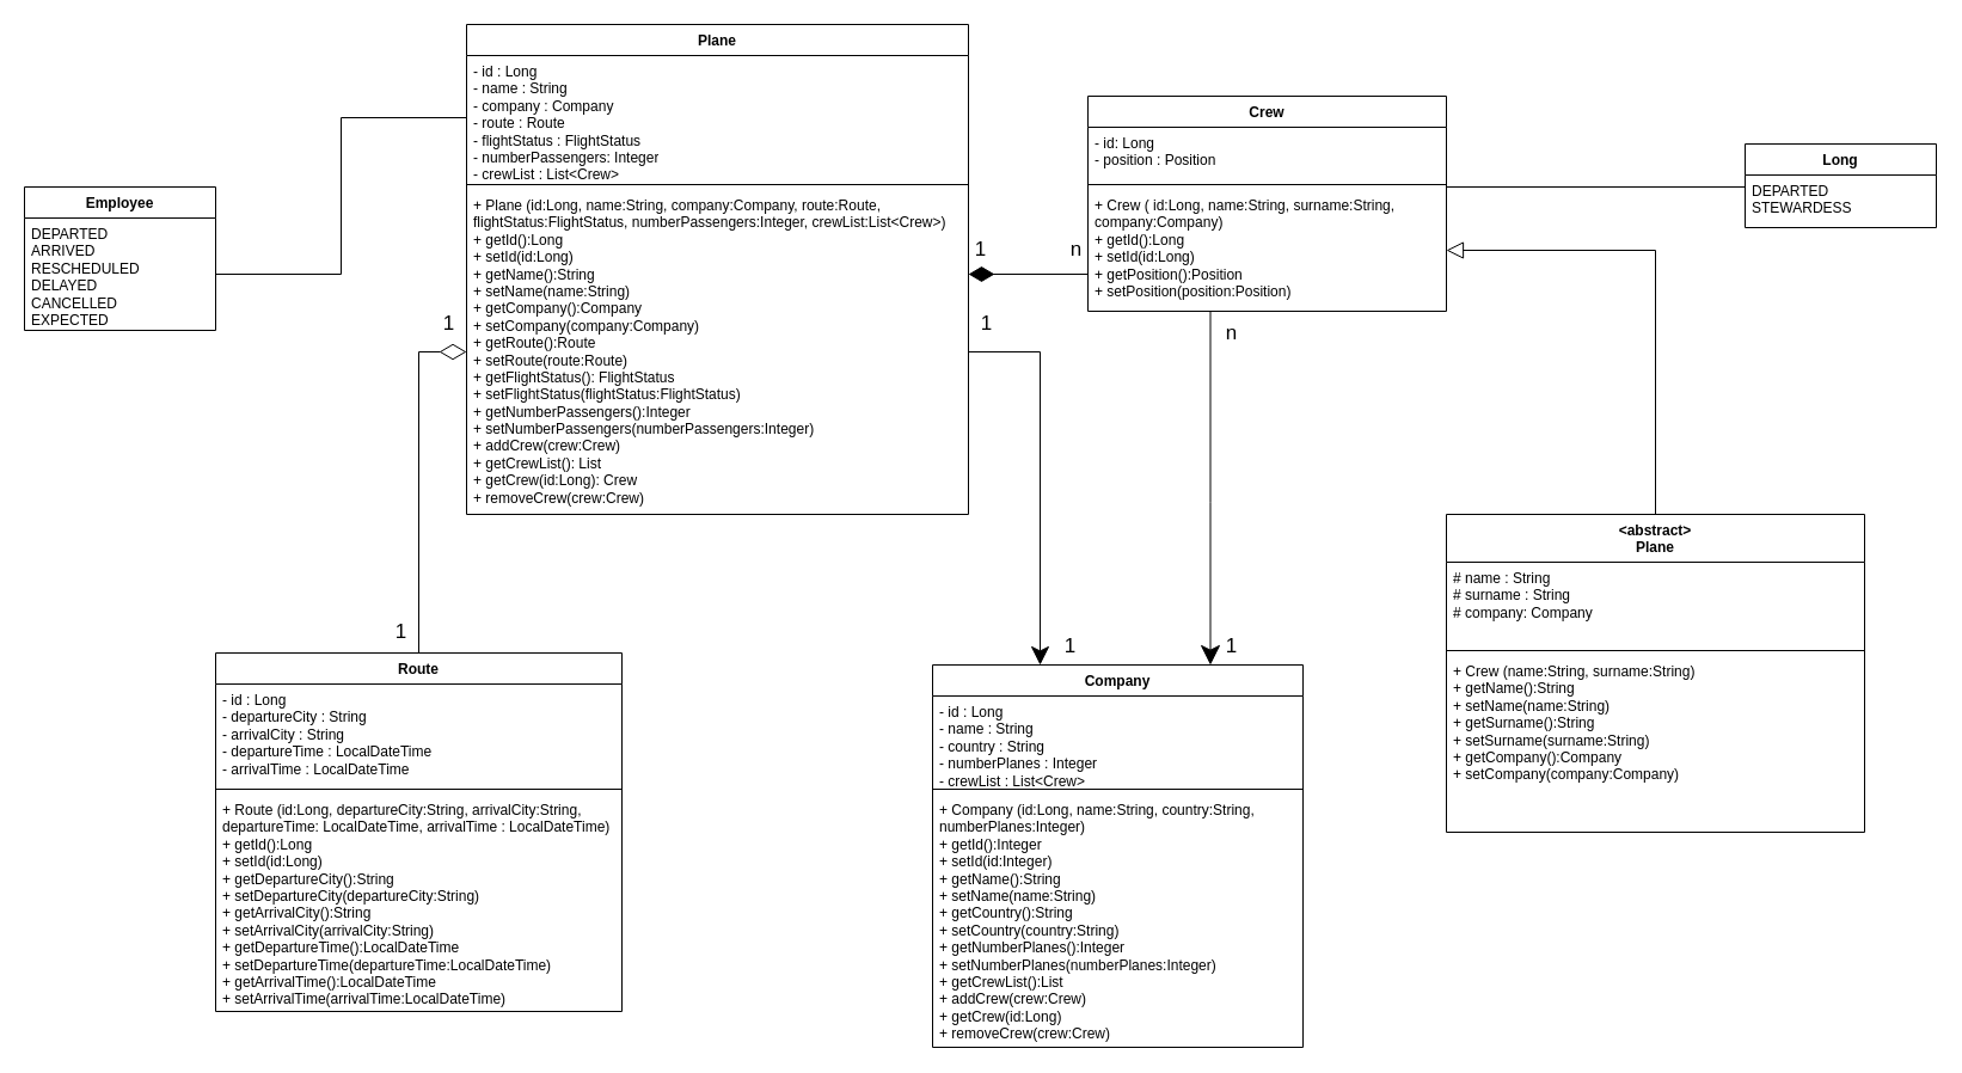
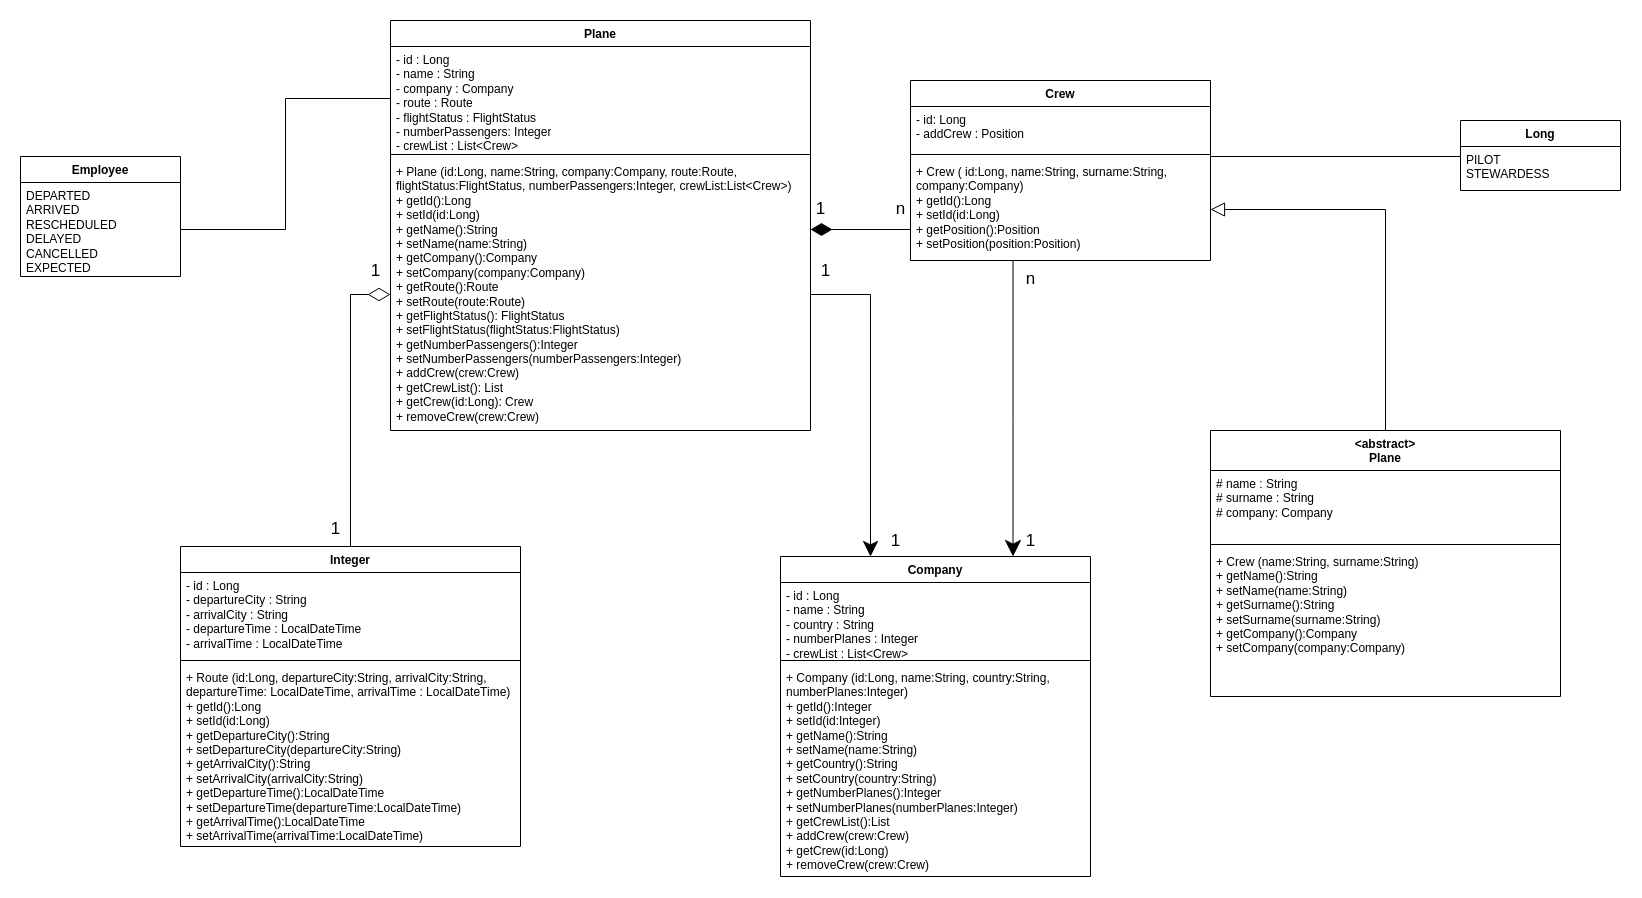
  <mxCell id="0" />
  <mxCell id="1" parent="0" />
  <mxCell id="2" value="Plane" style="swimlane;fontStyle=1;align=center;verticalAlign=top;childLayout=stackLayout;horizontal=1;startSize=26;horizontalStack=0;resizeParent=1;resizeParentMax=0;resizeLast=0;collapsible=1;marginBottom=0;whiteSpace=wrap;html=1;" vertex="1" parent="1"><mxGeometry x="390" y="20" width="420" height="410" as="geometry" /></mxCell>
  <mxCell id="3" value="- id : Long&lt;div&gt;- name : String&lt;/div&gt;&lt;div&gt;- company : Company&lt;/div&gt;&lt;div&gt;&lt;div&gt;- route : Route&lt;/div&gt;&lt;div&gt;- flightStatus : FlightStatus&lt;/div&gt;&lt;/div&gt;&lt;div&gt;-&amp;nbsp;&lt;span style=&quot;background-color: transparent; color: light-dark(rgb(0, 0, 0), rgb(255, 255, 255));&quot;&gt;numberPassengers: Integer&lt;/span&gt;&lt;/div&gt;&lt;div&gt;- crewList : List&amp;lt;Crew&amp;gt;&lt;/div&gt;" style="text;strokeColor=none;fillColor=none;align=left;verticalAlign=top;spacingLeft=4;spacingRight=4;overflow=hidden;rotatable=0;points=[[0,0.5],[1,0.5]];portConstraint=eastwest;whiteSpace=wrap;html=1;" vertex="1" parent="2"><mxGeometry y="26" width="420" height="104" as="geometry" /></mxCell>
  <mxCell id="4" value="" style="line;strokeWidth=1;fillColor=none;align=left;verticalAlign=middle;spacingTop=-1;spacingLeft=3;spacingRight=3;rotatable=0;labelPosition=right;points=[];portConstraint=eastwest;strokeColor=inherit;" vertex="1" parent="2"><mxGeometry y="130" width="420" height="8" as="geometry" /></mxCell>
  <mxCell id="5" value="+ Plane (id:Long, name:String, company:Company, route:Route, flightStatus:FlightStatus, numberPassengers:Integer, crewList:List&amp;lt;Crew&amp;gt;)&lt;div&gt;+ getId():Long&lt;/div&gt;&lt;div&gt;+ setId(id:Long)&lt;/div&gt;&lt;div&gt;+ getName():String&lt;/div&gt;&lt;div&gt;+ setName(name:String)&lt;/div&gt;&lt;div&gt;+ getCompany():Company&lt;/div&gt;&lt;div&gt;+ setCompany(company:Company)&lt;/div&gt;&lt;div&gt;+ getRoute():Route&lt;/div&gt;&lt;div&gt;+ setRoute(route:Route)&lt;/div&gt;&lt;div&gt;+ getFlightStatus(): FlightStatus&lt;/div&gt;&lt;div&gt;+ setFlightStatus(flightStatus:FlightStatus)&lt;/div&gt;&lt;div&gt;+ getNumberPassengers():Integer&lt;/div&gt;&lt;div&gt;+ setNumberPassengers(numberPassengers:Integer)&lt;/div&gt;&lt;div&gt;&lt;span style=&quot;background-color: transparent; color: light-dark(rgb(0, 0, 0), rgb(255, 255, 255));&quot;&gt;+ add&lt;/span&gt;&lt;span style=&quot;background-color: transparent; color: light-dark(rgb(0, 0, 0), rgb(255, 255, 255));&quot;&gt;Crew&lt;/span&gt;&lt;span style=&quot;background-color: transparent; color: light-dark(rgb(0, 0, 0), rgb(255, 255, 255));&quot;&gt;(crew:&lt;/span&gt;Crew&lt;span style=&quot;background-color: transparent; color: light-dark(rgb(0, 0, 0), rgb(255, 255, 255));&quot;&gt;)&lt;/span&gt;&lt;/div&gt;&lt;div&gt;&lt;span style=&quot;background-color: transparent; color: light-dark(rgb(0, 0, 0), rgb(255, 255, 255));&quot;&gt;+ getCrewList(): List&lt;/span&gt;&lt;/div&gt;&lt;div&gt;&lt;span style=&quot;background-color: transparent; color: light-dark(rgb(0, 0, 0), rgb(255, 255, 255));&quot;&gt;+ getCrew(id:Long): Crew&lt;/span&gt;&lt;/div&gt;&lt;div&gt;&lt;span style=&quot;background-color: transparent; color: light-dark(rgb(0, 0, 0), rgb(255, 255, 255));&quot;&gt;+ removeCrew(crew:Crew)&lt;/span&gt;&lt;/div&gt;" style="text;strokeColor=none;fillColor=none;align=left;verticalAlign=top;spacingLeft=4;spacingRight=4;overflow=hidden;rotatable=0;points=[[0,0.5],[1,0.5]];portConstraint=eastwest;whiteSpace=wrap;html=1;" vertex="1" parent="2"><mxGeometry y="138" width="420" height="272" as="geometry" /></mxCell>
  <mxCell id="6" style="edgeStyle=orthogonalEdgeStyle;rounded=0;orthogonalLoop=1;jettySize=auto;html=1;entryX=1;entryY=0.5;entryDx=0;entryDy=0;endSize=12;endArrow=block;endFill=0;" edge="1" parent="1" source="7" target="27"><mxGeometry relative="1" as="geometry" /></mxCell>
  <mxCell id="7" value="&amp;lt;abstract&amp;gt;&lt;br&gt;Plane" style="swimlane;fontStyle=1;align=center;verticalAlign=top;childLayout=stackLayout;horizontal=1;startSize=40;horizontalStack=0;resizeParent=1;resizeParentMax=0;resizeLast=0;collapsible=1;marginBottom=0;whiteSpace=wrap;html=1;" vertex="1" parent="1"><mxGeometry x="1210" y="430" width="350" height="266" as="geometry" /></mxCell>
  <mxCell id="8" value="&lt;div&gt;# name : String&lt;/div&gt;&lt;div&gt;# surname : String&lt;/div&gt;&lt;div&gt;# company: Company&lt;/div&gt;" style="text;strokeColor=none;fillColor=none;align=left;verticalAlign=top;spacingLeft=4;spacingRight=4;overflow=hidden;rotatable=0;points=[[0,0.5],[1,0.5]];portConstraint=eastwest;whiteSpace=wrap;html=1;" vertex="1" parent="7"><mxGeometry y="40" width="350" height="70" as="geometry" /></mxCell>
  <mxCell id="9" value="" style="line;strokeWidth=1;fillColor=none;align=left;verticalAlign=middle;spacingTop=-1;spacingLeft=3;spacingRight=3;rotatable=0;labelPosition=right;points=[];portConstraint=eastwest;strokeColor=inherit;" vertex="1" parent="7"><mxGeometry y="110" width="350" height="8" as="geometry" /></mxCell>
  <mxCell id="10" value="+ Crew (name:String, surname:String)&lt;div&gt;&lt;div&gt;+ getName():String&lt;/div&gt;&lt;div&gt;+ setName(name:String)&lt;/div&gt;&lt;/div&gt;&lt;div&gt;+ getSurname():String&lt;/div&gt;&lt;div&gt;+ setSurname(surname:String)&lt;/div&gt;&lt;div&gt;&lt;div&gt;+ getCompany():Company&lt;/div&gt;&lt;div&gt;+ setCompany(company:Company)&lt;/div&gt;&lt;/div&gt;" style="text;strokeColor=none;fillColor=none;align=left;verticalAlign=top;spacingLeft=4;spacingRight=4;overflow=hidden;rotatable=0;points=[[0,0.5],[1,0.5]];portConstraint=eastwest;whiteSpace=wrap;html=1;" vertex="1" parent="7"><mxGeometry y="118" width="350" height="148" as="geometry" /></mxCell>
  <mxCell id="11" value="Long" style="swimlane;fontStyle=1;align=center;verticalAlign=top;childLayout=stackLayout;horizontal=1;startSize=26;horizontalStack=0;resizeParent=1;resizeParentMax=0;resizeLast=0;collapsible=1;marginBottom=0;whiteSpace=wrap;html=1;" vertex="1" parent="1"><mxGeometry x="1460" y="120" width="160" height="70" as="geometry" /></mxCell>
- <mxCell id="12" value="DEPARTED&lt;div&gt;STEWARDESS&lt;/div&gt;" style="text;strokeColor=none;fillColor=none;align=left;verticalAlign=top;spacingLeft=4;spacingRight=4;overflow=hidden;rotatable=0;points=[[0,0.5],[1,0.5]];portConstraint=eastwest;whiteSpace=wrap;html=1;" vertex="1" parent="11"><mxGeometry y="26" width="160" height="44" as="geometry" /></mxCell>
+ <mxCell id="12" value="PILOT&lt;div&gt;STEWARDESS&lt;/div&gt;" style="text;strokeColor=none;fillColor=none;align=left;verticalAlign=top;spacingLeft=4;spacingRight=4;overflow=hidden;rotatable=0;points=[[0,0.5],[1,0.5]];portConstraint=eastwest;whiteSpace=wrap;html=1;" vertex="1" parent="11"><mxGeometry y="26" width="160" height="44" as="geometry" /></mxCell>
  <mxCell id="13" value="Employee" style="swimlane;fontStyle=1;align=center;verticalAlign=top;childLayout=stackLayout;horizontal=1;startSize=26;horizontalStack=0;resizeParent=1;resizeParentMax=0;resizeLast=0;collapsible=1;marginBottom=0;whiteSpace=wrap;html=1;" vertex="1" parent="1"><mxGeometry x="20" y="156" width="160" height="120" as="geometry" /></mxCell>
  <mxCell id="14" value="DEPARTED&lt;br&gt;ARRIVED&lt;br&gt;RESCHEDULED&lt;br&gt;DELAYED&lt;br&gt;CANCELLED&lt;div&gt;EXPECTED&lt;br&gt;&lt;br&gt;&lt;/div&gt;" style="text;strokeColor=none;fillColor=none;align=left;verticalAlign=top;spacingLeft=4;spacingRight=4;overflow=hidden;rotatable=0;points=[[0,0.5],[1,0.5]];portConstraint=eastwest;whiteSpace=wrap;html=1;" vertex="1" parent="13"><mxGeometry y="26" width="160" height="94" as="geometry" /></mxCell>
  <mxCell id="15" style="edgeStyle=orthogonalEdgeStyle;rounded=0;orthogonalLoop=1;jettySize=auto;html=1;entryX=0;entryY=0.5;entryDx=0;entryDy=0;endArrow=diamondThin;endFill=0;startSize=20;endSize=20;" edge="1" parent="1" source="16" target="5"><mxGeometry relative="1" as="geometry" /></mxCell>
- <mxCell id="16" value="Route" style="swimlane;fontStyle=1;align=center;verticalAlign=top;childLayout=stackLayout;horizontal=1;startSize=26;horizontalStack=0;resizeParent=1;resizeParentMax=0;resizeLast=0;collapsible=1;marginBottom=0;whiteSpace=wrap;html=1;" vertex="1" parent="1"><mxGeometry x="180" y="546" width="340" height="300" as="geometry" /></mxCell>
+ <mxCell id="16" value="Integer" style="swimlane;fontStyle=1;align=center;verticalAlign=top;childLayout=stackLayout;horizontal=1;startSize=26;horizontalStack=0;resizeParent=1;resizeParentMax=0;resizeLast=0;collapsible=1;marginBottom=0;whiteSpace=wrap;html=1;" vertex="1" parent="1"><mxGeometry x="180" y="546" width="340" height="300" as="geometry" /></mxCell>
  <mxCell id="17" value="- id : Long&lt;div&gt;- departureCity : String&lt;/div&gt;&lt;div&gt;- arrivalCity : String&lt;/div&gt;&lt;div&gt;- departureTime : LocalDateTime&lt;/div&gt;&lt;div&gt;- arrivalTime : LocalDateTime&lt;/div&gt;&lt;div&gt;&lt;br&gt;&lt;/div&gt;" style="text;strokeColor=none;fillColor=none;align=left;verticalAlign=top;spacingLeft=4;spacingRight=4;overflow=hidden;rotatable=0;points=[[0,0.5],[1,0.5]];portConstraint=eastwest;whiteSpace=wrap;html=1;" vertex="1" parent="16"><mxGeometry y="26" width="340" height="84" as="geometry" /></mxCell>
  <mxCell id="18" value="" style="line;strokeWidth=1;fillColor=none;align=left;verticalAlign=middle;spacingTop=-1;spacingLeft=3;spacingRight=3;rotatable=0;labelPosition=right;points=[];portConstraint=eastwest;strokeColor=inherit;" vertex="1" parent="16"><mxGeometry y="110" width="340" height="8" as="geometry" /></mxCell>
  <mxCell id="19" value="&lt;div&gt;+ Route (id:Long, departureCity:String, arrivalCity:String, departureTime: LocalDateTime, arrivalTime : LocalDateTime)&lt;/div&gt;&lt;div&gt;&lt;div&gt;+ getId():Long&lt;/div&gt;&lt;div&gt;+ setId(id:Long)&lt;/div&gt;&lt;/div&gt;&lt;div&gt;+ getDepartureCity():String&lt;/div&gt;&lt;div&gt;+ setDepartureCity(departureCity:String)&lt;/div&gt;&lt;div&gt;+ getArrivalCity():String&lt;/div&gt;&lt;div&gt;+ setArrivalCity(arrivalCity:String)&lt;/div&gt;&lt;div&gt;+ getDepartureTime():LocalDateTime&lt;/div&gt;&lt;div&gt;+ setDepartureTime(departureTime:LocalDateTime)&lt;/div&gt;&lt;div&gt;&lt;span style=&quot;background-color: transparent; color: light-dark(rgb(0, 0, 0), rgb(255, 255, 255));&quot;&gt;+ getArrival&lt;/span&gt;&lt;span style=&quot;background-color: transparent; color: light-dark(rgb(0, 0, 0), rgb(255, 255, 255));&quot;&gt;Time():LocalDateTime&lt;/span&gt;&lt;/div&gt;&lt;div&gt;&lt;span style=&quot;background-color: transparent; color: light-dark(rgb(0, 0, 0), rgb(255, 255, 255));&quot;&gt;+ setArrivalTime(arrivalTime:LocalDateTime)&lt;/span&gt;&lt;/div&gt;" style="text;strokeColor=none;fillColor=none;align=left;verticalAlign=top;spacingLeft=4;spacingRight=4;overflow=hidden;rotatable=0;points=[[0,0.5],[1,0.5]];portConstraint=eastwest;whiteSpace=wrap;html=1;" vertex="1" parent="16"><mxGeometry y="118" width="340" height="182" as="geometry" /></mxCell>
  <mxCell id="20" value="Company" style="swimlane;fontStyle=1;align=center;verticalAlign=top;childLayout=stackLayout;horizontal=1;startSize=26;horizontalStack=0;resizeParent=1;resizeParentMax=0;resizeLast=0;collapsible=1;marginBottom=0;whiteSpace=wrap;html=1;" vertex="1" parent="1"><mxGeometry x="780" y="556" width="310" height="320" as="geometry" /></mxCell>
  <mxCell id="21" value="- id : Long&lt;div&gt;- name : String&lt;/div&gt;&lt;div&gt;- country : String&lt;/div&gt;&lt;div&gt;- numberPlanes : Integer&lt;/div&gt;&lt;div&gt;- crewList : List&amp;lt;Crew&amp;gt;&lt;/div&gt;&lt;div&gt;&lt;br&gt;&lt;div&gt;&lt;br&gt;&lt;/div&gt;&lt;/div&gt;" style="text;strokeColor=none;fillColor=none;align=left;verticalAlign=top;spacingLeft=4;spacingRight=4;overflow=hidden;rotatable=0;points=[[0,0.5],[1,0.5]];portConstraint=eastwest;whiteSpace=wrap;html=1;" vertex="1" parent="20"><mxGeometry y="26" width="310" height="74" as="geometry" /></mxCell>
  <mxCell id="22" value="" style="line;strokeWidth=1;fillColor=none;align=left;verticalAlign=middle;spacingTop=-1;spacingLeft=3;spacingRight=3;rotatable=0;labelPosition=right;points=[];portConstraint=eastwest;strokeColor=inherit;" vertex="1" parent="20"><mxGeometry y="100" width="310" height="8" as="geometry" /></mxCell>
  <mxCell id="23" value="+ Company (id:Long, name:String, country:String, numberPlanes:Integer)&lt;div&gt;+ getId():Integer&lt;/div&gt;&lt;div&gt;+ setId(id:Integer)&lt;/div&gt;&lt;div&gt;+ getName():String&lt;/div&gt;&lt;div&gt;+ setName(name:String)&lt;/div&gt;&lt;div&gt;+ getCountry():String&lt;/div&gt;&lt;div&gt;+ setCountry(country:String)&lt;/div&gt;&lt;div&gt;+ getNumberPlanes():Integer&lt;/div&gt;&lt;div&gt;+ setNumberPlanes(numberPlanes:Integer)&lt;/div&gt;&lt;div&gt;+ getCrewList():List&lt;/div&gt;&lt;div&gt;+ addCrew(crew:Crew)&lt;/div&gt;&lt;div&gt;+ getCrew(id:Long)&lt;/div&gt;&lt;div&gt;+ removeCrew(crew:Crew)&lt;/div&gt;" style="text;strokeColor=none;fillColor=none;align=left;verticalAlign=top;spacingLeft=4;spacingRight=4;overflow=hidden;rotatable=0;points=[[0,0.5],[1,0.5]];portConstraint=eastwest;whiteSpace=wrap;html=1;" vertex="1" parent="20"><mxGeometry y="108" width="310" height="212" as="geometry" /></mxCell>
  <mxCell id="24" value="Crew" style="swimlane;fontStyle=1;align=center;verticalAlign=top;childLayout=stackLayout;horizontal=1;startSize=26;horizontalStack=0;resizeParent=1;resizeParentMax=0;resizeLast=0;collapsible=1;marginBottom=0;whiteSpace=wrap;html=1;" vertex="1" parent="1"><mxGeometry x="910" y="80" width="300" height="180" as="geometry" /></mxCell>
- <mxCell id="25" value="&lt;div&gt;- id: Long&lt;/div&gt;- position : Position" style="text;strokeColor=none;fillColor=none;align=left;verticalAlign=top;spacingLeft=4;spacingRight=4;overflow=hidden;rotatable=0;points=[[0,0.5],[1,0.5]];portConstraint=eastwest;whiteSpace=wrap;html=1;" vertex="1" parent="24"><mxGeometry y="26" width="300" height="44" as="geometry" /></mxCell>
+ <mxCell id="25" value="&lt;div&gt;- id: Long&lt;/div&gt;- addCrew : Position" style="text;strokeColor=none;fillColor=none;align=left;verticalAlign=top;spacingLeft=4;spacingRight=4;overflow=hidden;rotatable=0;points=[[0,0.5],[1,0.5]];portConstraint=eastwest;whiteSpace=wrap;html=1;" vertex="1" parent="24"><mxGeometry y="26" width="300" height="44" as="geometry" /></mxCell>
  <mxCell id="26" value="" style="line;strokeWidth=1;fillColor=none;align=left;verticalAlign=middle;spacingTop=-1;spacingLeft=3;spacingRight=3;rotatable=0;labelPosition=right;points=[];portConstraint=eastwest;strokeColor=inherit;" vertex="1" parent="24"><mxGeometry y="70" width="300" height="8" as="geometry" /></mxCell>
  <mxCell id="27" value="+ Crew ( id:Long, name:String, surname:String, company:Company)&lt;div&gt;&lt;div&gt;+ getId():Long&lt;/div&gt;&lt;div&gt;+ setId(id:Long)&lt;/div&gt;&lt;div&gt;+ getPosition():Position&lt;/div&gt;&lt;div&gt;+ setPosition(position:Position)&amp;nbsp;&lt;/div&gt;&lt;/div&gt;" style="text;strokeColor=none;fillColor=none;align=left;verticalAlign=top;spacingLeft=4;spacingRight=4;overflow=hidden;rotatable=0;points=[[0,0.5],[1,0.5]];portConstraint=eastwest;whiteSpace=wrap;html=1;" vertex="1" parent="24"><mxGeometry y="78" width="300" height="102" as="geometry" /></mxCell>
  <mxCell id="28" style="edgeStyle=orthogonalEdgeStyle;rounded=0;orthogonalLoop=1;jettySize=auto;html=1;strokeWidth=1;endSize=13;" edge="1" parent="1" source="5" target="20"><mxGeometry relative="1" as="geometry"><Array as="points"><mxPoint x="870" y="294" /></Array></mxGeometry></mxCell>
  <mxCell id="29" value="1" style="text;html=1;align=center;verticalAlign=middle;resizable=0;points=[];autosize=1;strokeColor=none;fillColor=none;fontSize=17;" vertex="1" parent="1"><mxGeometry x="880" y="526" width="30" height="30" as="geometry" /></mxCell>
  <mxCell id="30" value="1" style="text;html=1;align=center;verticalAlign=middle;resizable=0;points=[];autosize=1;strokeColor=none;fillColor=none;fontSize=17;" vertex="1" parent="1"><mxGeometry x="810" y="256" width="30" height="30" as="geometry" /></mxCell>
  <mxCell id="31" value="1" style="text;html=1;align=center;verticalAlign=middle;resizable=0;points=[];autosize=1;strokeColor=none;fillColor=none;fontSize=17;" vertex="1" parent="1"><mxGeometry x="320" y="514" width="30" height="30" as="geometry" /></mxCell>
  <mxCell id="32" value="1" style="text;html=1;align=center;verticalAlign=middle;resizable=0;points=[];autosize=1;strokeColor=none;fillColor=none;fontSize=17;" vertex="1" parent="1"><mxGeometry x="360" y="256" width="30" height="30" as="geometry" /></mxCell>
  <mxCell id="33" style="edgeStyle=orthogonalEdgeStyle;rounded=0;orthogonalLoop=1;jettySize=auto;html=1;entryX=0;entryY=0.5;entryDx=0;entryDy=0;endArrow=none;endFill=0;" edge="1" parent="1" source="14" target="3"><mxGeometry relative="1" as="geometry" /></mxCell>
  <mxCell id="34" style="edgeStyle=orthogonalEdgeStyle;rounded=0;orthogonalLoop=1;jettySize=auto;html=1;entryX=0;entryY=0.5;entryDx=0;entryDy=0;startArrow=diamondThin;startFill=1;endArrow=none;endFill=0;startSize=19;" edge="1" parent="1" source="5" target="27"><mxGeometry relative="1" as="geometry"><Array as="points"><mxPoint x="830" y="229" /><mxPoint x="830" y="229" /></Array></mxGeometry></mxCell>
  <mxCell id="35" value="1" style="text;html=1;align=center;verticalAlign=middle;resizable=0;points=[];autosize=1;strokeColor=none;fillColor=none;fontSize=17;" vertex="1" parent="1"><mxGeometry x="805" y="194" width="30" height="30" as="geometry" /></mxCell>
  <mxCell id="36" value="n" style="text;html=1;align=center;verticalAlign=middle;resizable=0;points=[];autosize=1;strokeColor=none;fillColor=none;fontSize=17;" vertex="1" parent="1"><mxGeometry x="885" y="194" width="30" height="30" as="geometry" /></mxCell>
  <mxCell id="37" style="edgeStyle=orthogonalEdgeStyle;rounded=0;orthogonalLoop=1;jettySize=auto;html=1;entryX=0.75;entryY=0;entryDx=0;entryDy=0;endSize=14;" edge="1" parent="1" source="27" target="20"><mxGeometry relative="1" as="geometry"><Array as="points"><mxPoint x="1013" y="420" /></Array></mxGeometry></mxCell>
  <mxCell id="38" value="1" style="text;html=1;align=center;verticalAlign=middle;resizable=0;points=[];autosize=1;strokeColor=none;fillColor=none;fontSize=17;" vertex="1" parent="1"><mxGeometry x="1015" y="526" width="30" height="30" as="geometry" /></mxCell>
  <mxCell id="39" value="n" style="text;html=1;align=center;verticalAlign=middle;resizable=0;points=[];autosize=1;strokeColor=none;fillColor=none;fontSize=17;" vertex="1" parent="1"><mxGeometry x="1015" y="264" width="30" height="30" as="geometry" /></mxCell>
  <mxCell id="40" style="edgeStyle=orthogonalEdgeStyle;rounded=0;orthogonalLoop=1;jettySize=auto;html=1;endArrow=none;endFill=0;" edge="1" parent="1" source="12"><mxGeometry relative="1" as="geometry"><mxPoint x="1210" y="156" as="targetPoint" /><Array as="points"><mxPoint x="1460" y="160" /></Array></mxGeometry></mxCell>
